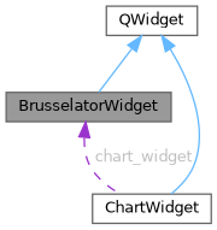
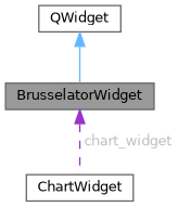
  digraph {
    node [color=gray40 fillcolor=white fontname=Helvetica fontsize=10 shape=box style=filled]
    edge [color=steelblue1 dir=back fontname=Helvetica fontsize=10 labelfontname=Helvetica labelfontsize=10 style=solid]
    n1 [fillcolor=grey60 fontcolor=black height=0.2 label=BrusselatorWidget width=0.4]
    n2 [height=0.2 label=ChartWidget width=0.4]
    n3 [height=0.2 label=QWidget width=0.4]
    n1 -> n2 [color=darkorchid3 fontcolor=grey label=" chart_widget" style=dashed]
    n3 -> n1
-   n3 -> n2
  }
